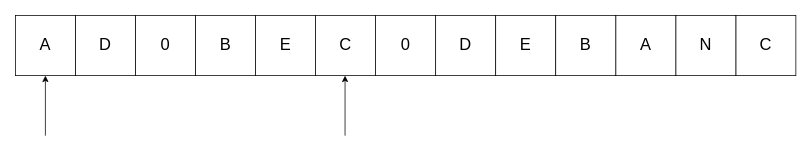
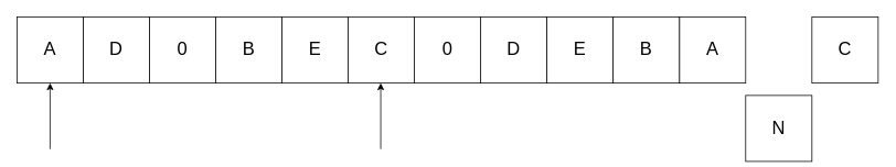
  <mxCell id="0" />
  <mxCell id="1" parent="0" />
  <mxCell id="2" value="D" style="whiteSpace=wrap;html=1;aspect=fixed;fontSize=22;" vertex="1" parent="1"><mxGeometry x="580" y="20" width="80" height="80" as="geometry" /></mxCell>
  <mxCell id="3" value="0" style="whiteSpace=wrap;html=1;aspect=fixed;fontSize=22;" vertex="1" parent="1"><mxGeometry x="500" y="20" width="80" height="80" as="geometry" /></mxCell>
  <mxCell id="4" value="C" style="whiteSpace=wrap;html=1;aspect=fixed;fontSize=22;" vertex="1" parent="1"><mxGeometry x="420" y="20" width="80" height="80" as="geometry" /></mxCell>
  <mxCell id="5" value="E" style="whiteSpace=wrap;html=1;aspect=fixed;fontSize=22;" vertex="1" parent="1"><mxGeometry x="340" y="20" width="80" height="80" as="geometry" /></mxCell>
  <mxCell id="6" value="B" style="whiteSpace=wrap;html=1;aspect=fixed;fontSize=22;" vertex="1" parent="1"><mxGeometry x="260" y="20" width="80" height="80" as="geometry" /></mxCell>
  <mxCell id="7" value="0" style="whiteSpace=wrap;html=1;aspect=fixed;fontSize=22;" vertex="1" parent="1"><mxGeometry x="180" y="20" width="80" height="80" as="geometry" /></mxCell>
  <mxCell id="8" value="D" style="whiteSpace=wrap;html=1;aspect=fixed;fontSize=22;" vertex="1" parent="1"><mxGeometry x="100" y="20" width="80" height="80" as="geometry" /></mxCell>
  <mxCell id="9" value="A" style="whiteSpace=wrap;html=1;aspect=fixed;fontSize=22;" vertex="1" parent="1"><mxGeometry x="20" y="20" width="80" height="80" as="geometry" /></mxCell>
  <mxCell id="10" value="E" style="whiteSpace=wrap;html=1;aspect=fixed;fontSize=22;" vertex="1" parent="1"><mxGeometry x="660" y="20" width="80" height="80" as="geometry" /></mxCell>
  <mxCell id="11" value="C" style="whiteSpace=wrap;html=1;aspect=fixed;fontSize=22;" vertex="1" parent="1"><mxGeometry x="980" y="20" width="80" height="80" as="geometry" /></mxCell>
- <mxCell id="12" value="N" style="whiteSpace=wrap;html=1;aspect=fixed;fontSize=22;" vertex="1" parent="1"><mxGeometry x="900" y="20" width="80" height="80" as="geometry" /></mxCell>
+ <mxCell id="12" value="N" style="whiteSpace=wrap;html=1;aspect=fixed;fontSize=22;" vertex="1" parent="1"><mxGeometry x="900" y="115" width="80" height="80" as="geometry" /></mxCell>
  <mxCell id="13" value="A" style="whiteSpace=wrap;html=1;aspect=fixed;fontSize=22;" vertex="1" parent="1"><mxGeometry x="820" y="20" width="80" height="80" as="geometry" /></mxCell>
  <mxCell id="14" value="B" style="whiteSpace=wrap;html=1;aspect=fixed;fontSize=22;" vertex="1" parent="1"><mxGeometry x="740" y="20" width="80" height="80" as="geometry" /></mxCell>
  <mxCell id="15" value="" style="endArrow=classic;html=1;rounded=0;" edge="1" parent="1"><mxGeometry width="50" height="50" relative="1" as="geometry"><mxPoint y="180" as="sourcePoint" x="60" /><mxPoint y="100" as="targetPoint" x="60" /></mxGeometry></mxCell>
  <mxCell id="16" value="" style="endArrow=classic;html=1;rounded=0;" edge="1" parent="1"><mxGeometry width="50" height="50" relative="1" as="geometry"><mxPoint x="459.29" y="180" as="sourcePoint" /><mxPoint x="459.29" y="100" as="targetPoint" /></mxGeometry></mxCell>
